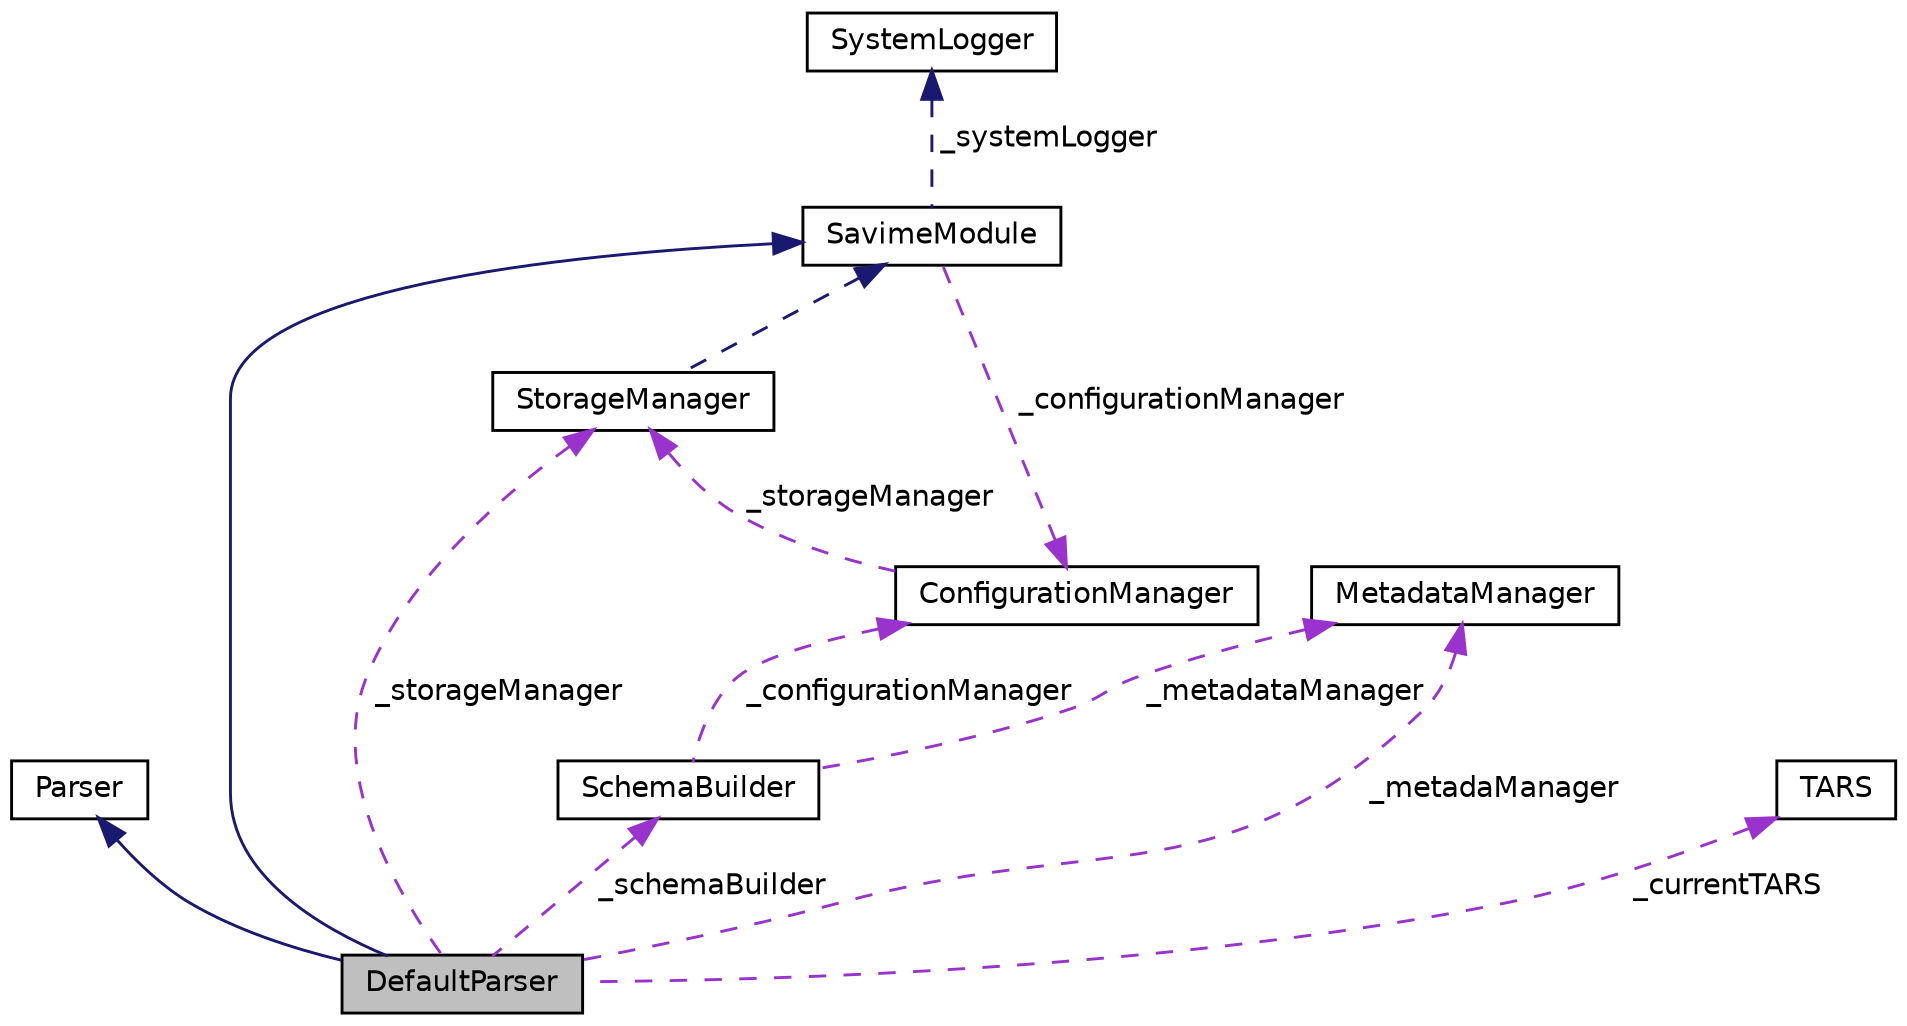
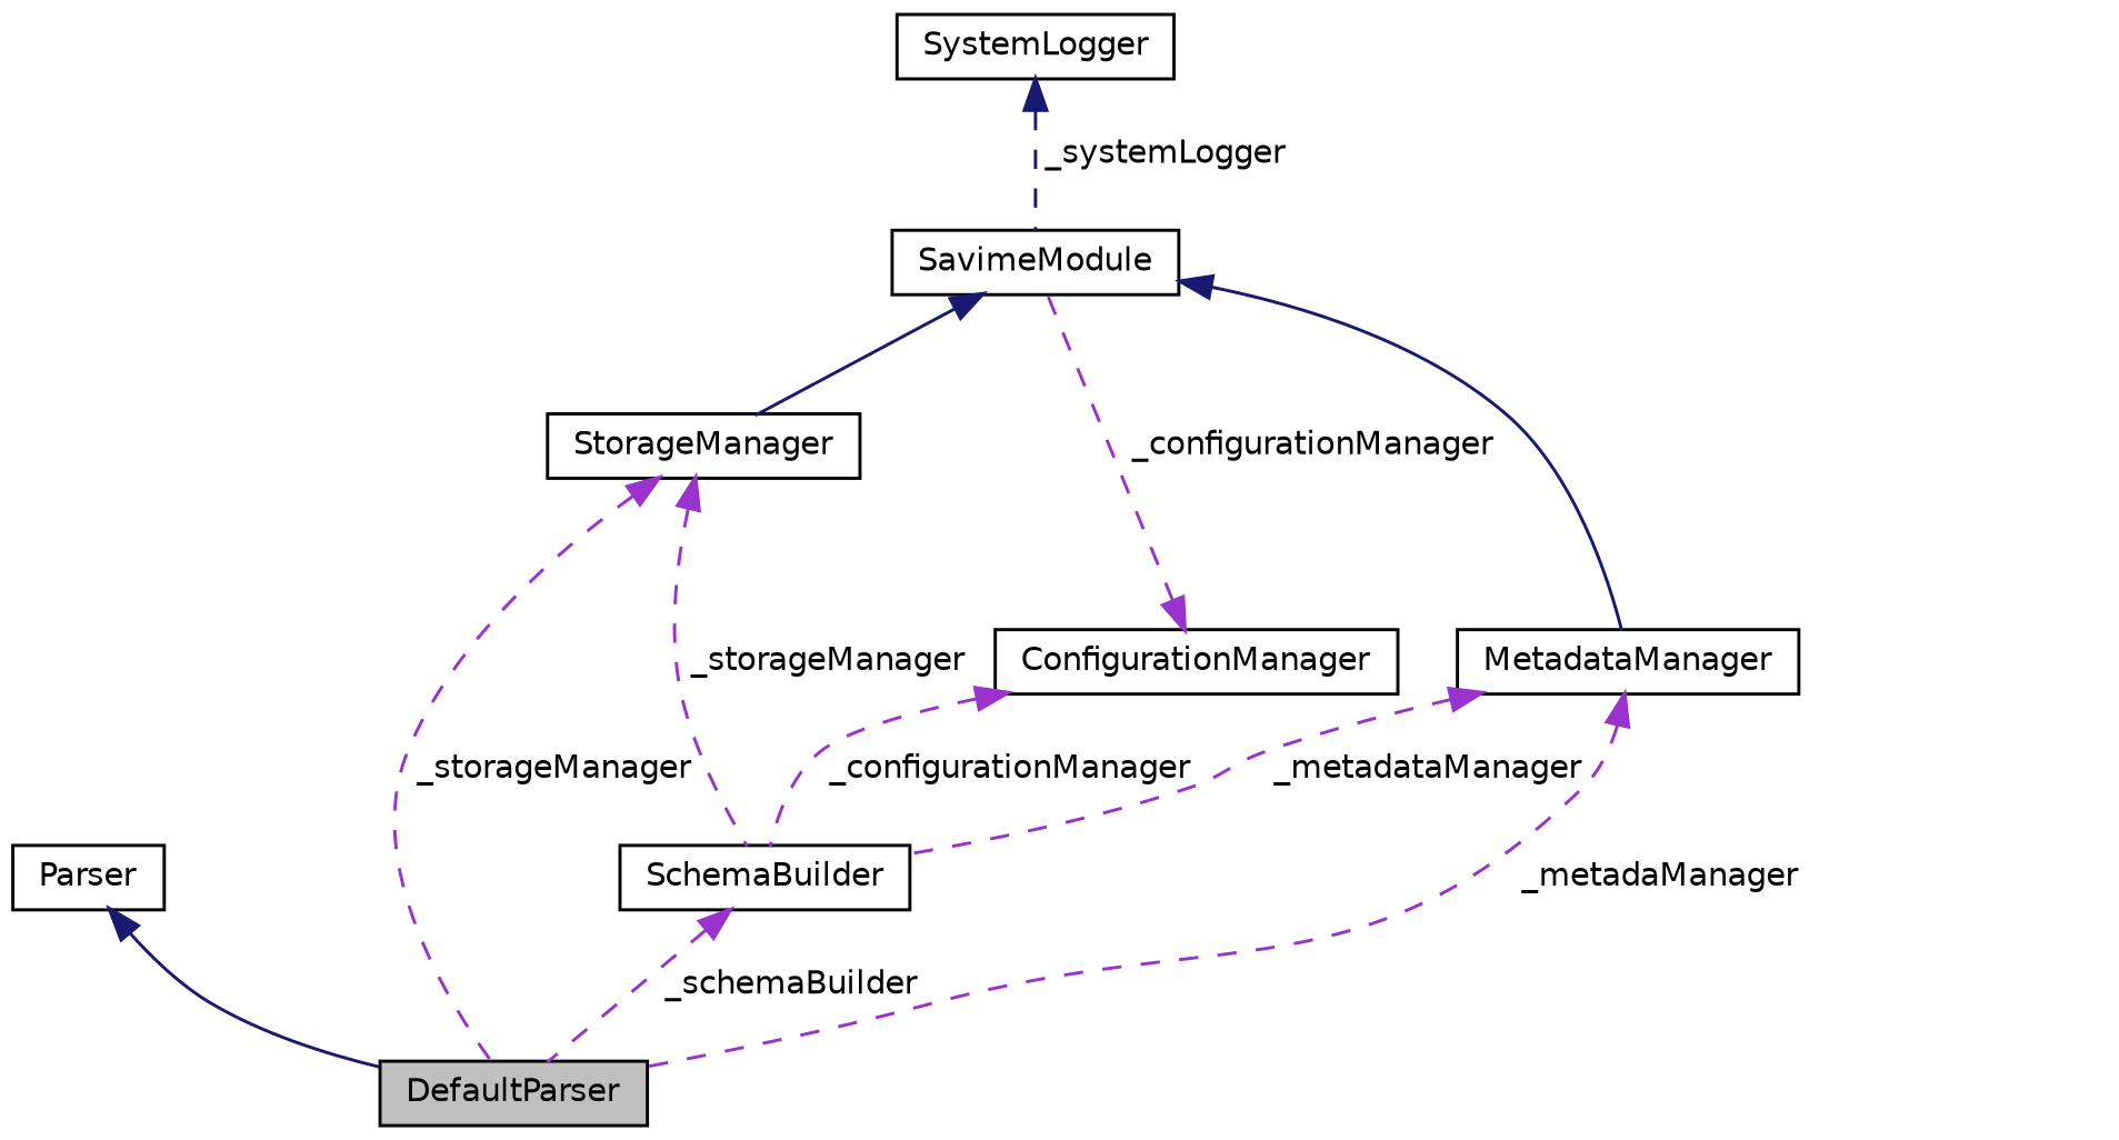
  digraph {
    node [color=black fillcolor=white fontname=Helvetica fontsize=10 shape=record style=filled]
    edge [color=darkorchid3 dir=back fontname=Helvetica fontsize=10 labelfontname=Helvetica labelfontsize=10 style=dashed]
    n1 [fillcolor=grey75 fontcolor=black height=0.2 label=DefaultParser width=0.4]
    n2 [height=0.2 label=Parser width=0.4]
    n3 [height=0.2 label=SavimeModule width=0.4]
    n4 [height=0.2 label=StorageManager width=0.4]
    n5 [height=0.2 label=MetadataManager width=0.4]
    n6 [height=0.2 label=SchemaBuilder width=0.4]
    n7 [height=0.2 label=SystemLogger width=0.4]
    n8 [height=0.2 label=ConfigurationManager width=0.4]
-   n9 [height=0.2 label=TARS width=0.4]
    n2 -> n1 [color=midnightblue style=solid]
-   n3 -> n4 [color=midnightblue]
-   n3 -> n1 [color=midnightblue style=solid]
+   n3 -> n4 [color=midnightblue style=solid]
+   n3 -> n5 [color=midnightblue style=solid]
    n4 -> n1 [label=" _storageManager"]
-   n4 -> n8 [label=" _storageManager"]
+   n4 -> n6 [label=" _storageManager"]
    n5 -> n1 [label=" _metadaManager"]
    n5 -> n6 [label=" _metadataManager"]
    n6 -> n1 [label=" _schemaBuilder"]
    n7 -> n3 [color=midnightblue label=" _systemLogger"]
    n8 -> n3 [label=" _configurationManager"]
    n8 -> n6 [label=" _configurationManager"]
-   n9 -> n1 [label=" _currentTARS"]
  }
